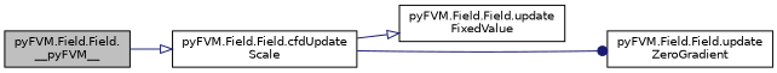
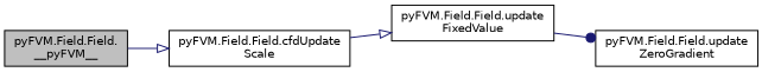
  digraph {
    rankdir=LR
    node [color=black fillcolor=white fontname=Helvetica fontsize=10 shape=record style=filled]
    edge [arrowhead=onormal color=midnightblue fontname=Helvetica fontsize=10 labelfontname=Helvetica labelfontsize=10 style=solid]
    n1 [fillcolor=grey75 fontcolor=black height=0.2 label="pyFVM.Field.Field.\l__pyFVM__" width=0.4]
    n2 [height=0.2 label="pyFVM.Field.Field.cfdUpdate\lScale" width=0.4]
    n3 [height=0.2 label="pyFVM.Field.Field.update\lFixedValue" width=0.4]
    n4 [height=0.2 label="pyFVM.Field.Field.update\lZeroGradient" width=0.4]
    n1 -> n2
    n2 -> n3
-   n2 -> n4 [arrowhead=dot]
+   n3 -> n4 [arrowhead=dot]
  }
